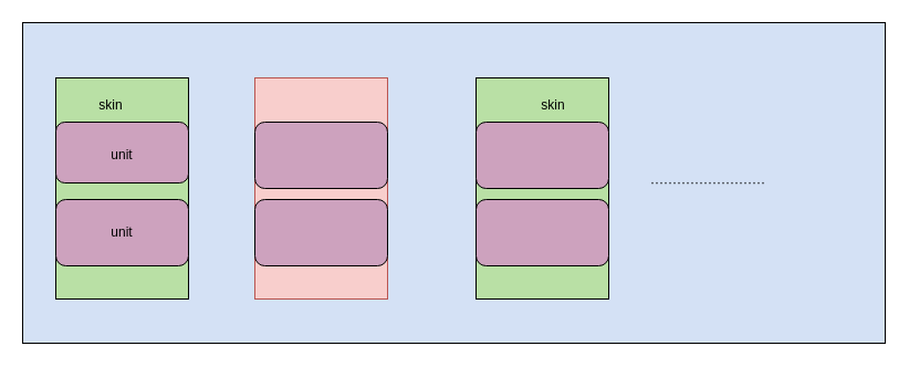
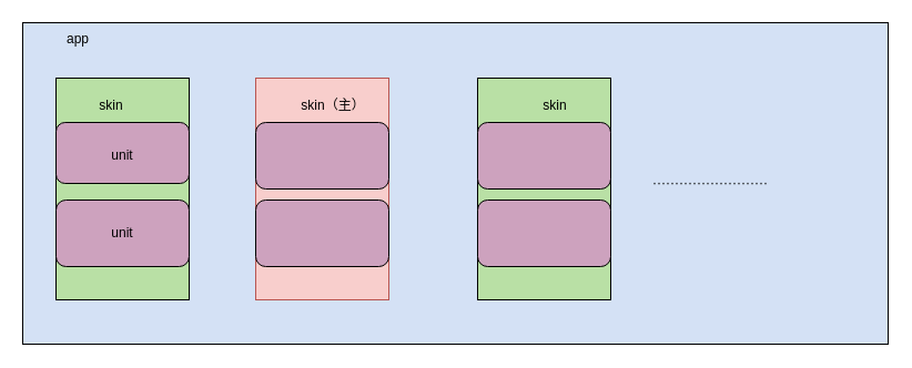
  <mxCell id="0" />
  <mxCell id="1" parent="0" />
  <mxCell id="2" value="" style="rounded=0;whiteSpace=wrap;html=1;fillColor=#D4E1F5;movable=1;resizable=1;rotatable=1;deletable=1;editable=1;connectable=1;" parent="1" vertex="1"><mxGeometry x="20" y="20" width="780" height="290" as="geometry" /></mxCell>
+ <mxCell id="3" value="app" style="text;html=1;strokeColor=none;fillColor=none;align=center;verticalAlign=middle;whiteSpace=wrap;rounded=0;" parent="1" vertex="1"><mxGeometry x="40" y="20" width="60" height="30" as="geometry" /></mxCell>
  <mxCell id="4" value="" style="rounded=0;whiteSpace=wrap;html=1;fillColor=#B9E0A5;" parent="1" vertex="1"><mxGeometry x="50" y="70" width="120" height="200" as="geometry" /></mxCell>
  <mxCell id="5" value="skin" style="text;html=1;strokeColor=none;fillColor=none;align=center;verticalAlign=middle;whiteSpace=wrap;rounded=0;" parent="1" vertex="1"><mxGeometry x="70" y="80" width="60" height="30" as="geometry" /></mxCell>
  <mxCell id="6" value="" style="rounded=0;whiteSpace=wrap;html=1;fillColor=#f8cecc;strokeColor=#b85450;" parent="1" vertex="1"><mxGeometry x="230" y="70" width="120" height="200" as="geometry" /></mxCell>
+ <mxCell id="7" value="skin（主）" style="text;html=1;strokeColor=none;fillColor=none;align=center;verticalAlign=middle;whiteSpace=wrap;rounded=0;" parent="1" vertex="1"><mxGeometry x="270" y="80" width="60" height="30" as="geometry" /></mxCell>
  <mxCell id="8" value="" style="rounded=1;whiteSpace=wrap;html=1;fillColor=#CDA2BE;" parent="1" vertex="1"><mxGeometry x="50" y="110" width="120" height="55" as="geometry" /></mxCell>
  <mxCell id="9" value="" style="rounded=1;whiteSpace=wrap;html=1;fillColor=#CDA2BE;" parent="1" vertex="1"><mxGeometry x="50" y="180" width="120" height="60" as="geometry" /></mxCell>
  <mxCell id="10" value="" style="rounded=1;whiteSpace=wrap;html=1;fillColor=#CDA2BE;" parent="1" vertex="1"><mxGeometry x="230" y="110" width="120" height="60" as="geometry" /></mxCell>
  <mxCell id="11" value="" style="rounded=1;whiteSpace=wrap;html=1;fillColor=#CDA2BE;" parent="1" vertex="1"><mxGeometry x="230" y="180" width="120" height="60" as="geometry" /></mxCell>
  <mxCell id="12" value="unit" style="text;html=1;strokeColor=none;fillColor=none;align=center;verticalAlign=middle;whiteSpace=wrap;rounded=0;" parent="1" vertex="1"><mxGeometry x="80" y="125" width="60" height="30" as="geometry" /></mxCell>
  <mxCell id="13" value="unit" style="text;html=1;strokeColor=none;fillColor=none;align=center;verticalAlign=middle;whiteSpace=wrap;rounded=0;" parent="1" vertex="1"><mxGeometry x="80" y="195" width="60" height="30" as="geometry" /></mxCell>
  <mxCell id="14" value="·······················" style="text;html=1;strokeColor=none;fillColor=none;align=center;verticalAlign=middle;whiteSpace=wrap;rounded=0;" parent="1" vertex="1"><mxGeometry y="155" width="60" height="30" as="geometry" x="450" /></mxCell>
  <mxCell id="15" value="" style="rounded=0;whiteSpace=wrap;html=1;fillColor=#B9E0A5;" parent="1" vertex="1"><mxGeometry x="430" y="70" width="120" height="200" as="geometry" /></mxCell>
  <mxCell id="16" value="skin" style="text;html=1;strokeColor=none;fillColor=none;align=center;verticalAlign=middle;whiteSpace=wrap;rounded=0;" parent="1" vertex="1"><mxGeometry x="470" y="80" width="60" height="30" as="geometry" /></mxCell>
  <mxCell id="17" value="" style="rounded=1;whiteSpace=wrap;html=1;fillColor=#CDA2BE;" parent="1" vertex="1"><mxGeometry x="430" y="110" width="120" height="60" as="geometry" /></mxCell>
  <mxCell id="18" value="" style="rounded=1;whiteSpace=wrap;html=1;fillColor=#CDA2BE;" parent="1" vertex="1"><mxGeometry x="430" y="180" width="120" height="60" as="geometry" /></mxCell>
  <mxCell id="19" value="··························" style="text;html=1;strokeColor=none;fillColor=none;align=center;verticalAlign=middle;whiteSpace=wrap;rounded=0;" parent="1" vertex="1"><mxGeometry x="610" y="150" width="60" height="30" as="geometry" /></mxCell>
